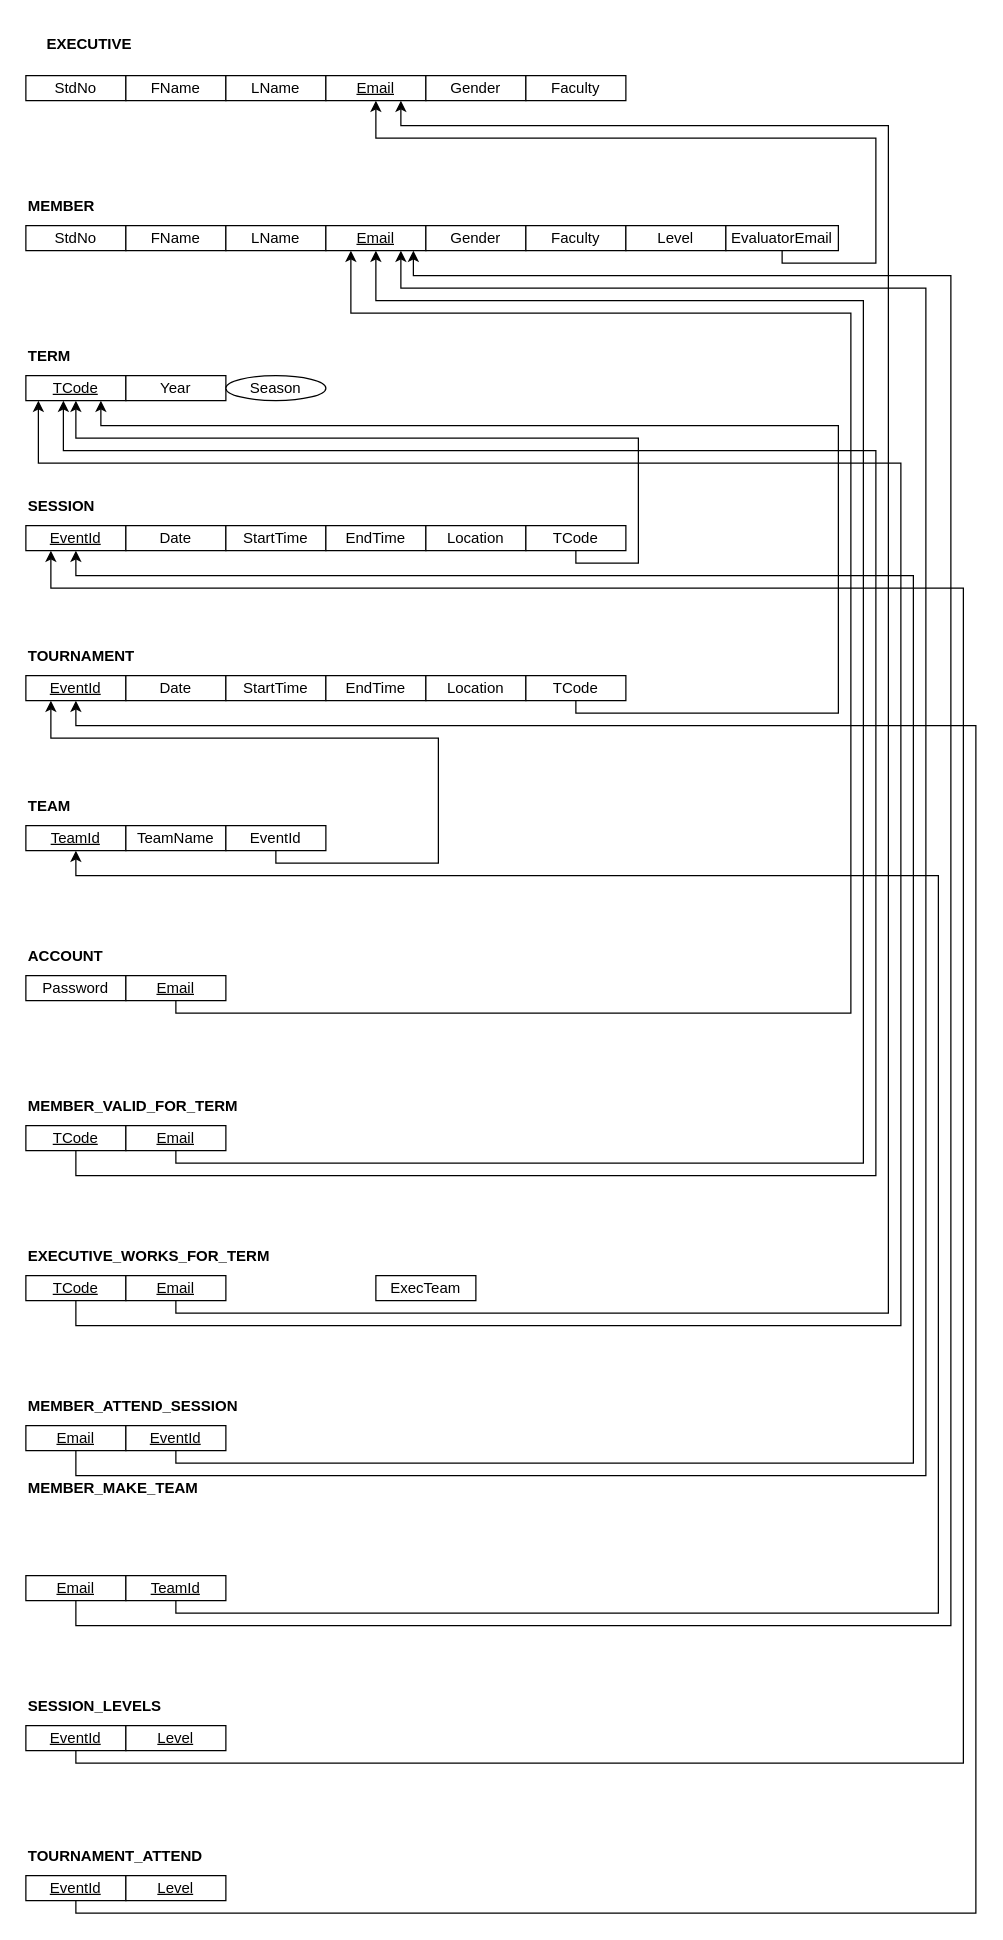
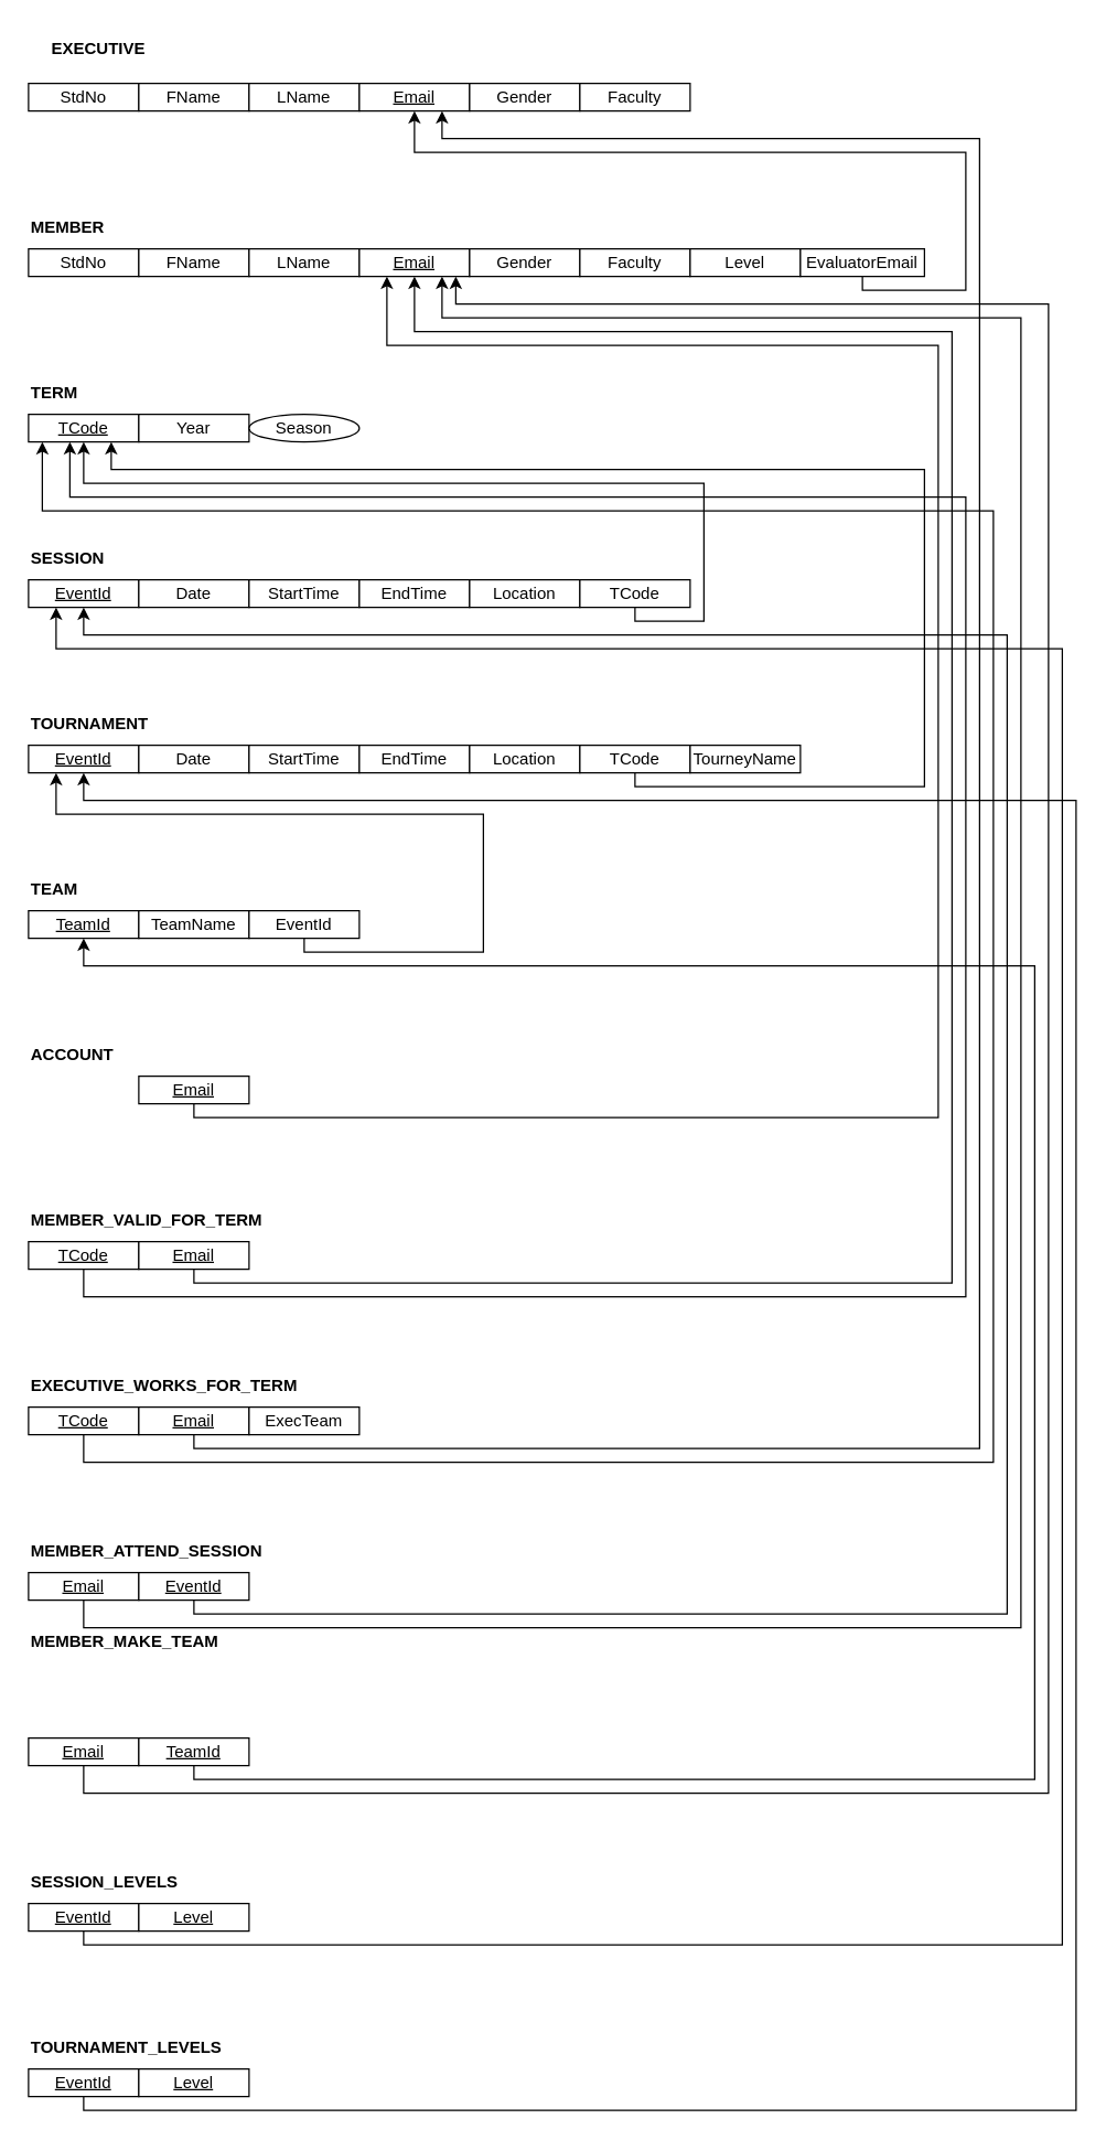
  <mxCell id="0" />
  <mxCell id="1" parent="0" />
  <mxCell id="2" value="&lt;b&gt;MEMBER&lt;/b&gt;" style="text;html=1;align=left;verticalAlign=middle;resizable=0;points=[];autosize=1;strokeColor=none;fillColor=none;" parent="1" vertex="1"><mxGeometry x="20" y="150" width="80" height="30" as="geometry" /></mxCell>
  <mxCell id="3" value="StdNo" style="whiteSpace=wrap;html=1;" parent="1" vertex="1"><mxGeometry x="20" y="180" width="80" height="20" as="geometry" /></mxCell>
  <mxCell id="4" value="&lt;b&gt;TERM&lt;/b&gt;" style="text;html=1;align=left;verticalAlign=middle;resizable=0;points=[];autosize=1;strokeColor=none;fillColor=none;" parent="1" vertex="1"><mxGeometry x="20" y="270" width="60" height="30" as="geometry" /></mxCell>
  <mxCell id="5" value="TCode" style="whiteSpace=wrap;html=1;fontStyle=4" parent="1" vertex="1"><mxGeometry x="20" y="300" width="80" height="20" as="geometry" /></mxCell>
  <mxCell id="6" value="&lt;b&gt;SESSION&lt;/b&gt;" style="text;html=1;align=left;verticalAlign=middle;resizable=0;points=[];autosize=1;strokeColor=none;fillColor=none;" parent="1" vertex="1"><mxGeometry x="20" y="390" width="80" height="30" as="geometry" /></mxCell>
  <mxCell id="7" value="EventId" style="whiteSpace=wrap;html=1;fontStyle=4" parent="1" vertex="1"><mxGeometry x="20" y="420" width="80" height="20" as="geometry" /></mxCell>
  <mxCell id="8" value="&lt;b&gt;TEAM&lt;/b&gt;" style="text;html=1;align=left;verticalAlign=middle;resizable=0;points=[];autosize=1;strokeColor=none;fillColor=none;" parent="1" vertex="1"><mxGeometry x="20" y="630" width="60" height="30" as="geometry" /></mxCell>
  <mxCell id="9" value="TeamId" style="whiteSpace=wrap;html=1;fontStyle=4" parent="1" vertex="1"><mxGeometry x="20" y="660" width="80" height="20" as="geometry" /></mxCell>
  <mxCell id="10" value="FName" style="whiteSpace=wrap;html=1;" parent="1" vertex="1"><mxGeometry x="100" y="180" width="80" height="20" as="geometry" /></mxCell>
  <mxCell id="11" value="LName" style="whiteSpace=wrap;html=1;" parent="1" vertex="1"><mxGeometry x="180" y="180" width="80" height="20" as="geometry" /></mxCell>
  <mxCell id="12" value="Email" style="whiteSpace=wrap;html=1;fontStyle=4" parent="1" vertex="1"><mxGeometry x="260" y="180" width="80" height="20" as="geometry" /></mxCell>
  <mxCell id="13" value="Gender" style="whiteSpace=wrap;html=1;" parent="1" vertex="1"><mxGeometry x="340" y="180" width="80" height="20" as="geometry" /></mxCell>
  <mxCell id="14" value="Faculty" style="whiteSpace=wrap;html=1;" parent="1" vertex="1"><mxGeometry x="420" y="180" width="80" height="20" as="geometry" /></mxCell>
  <mxCell id="15" value="Year" style="whiteSpace=wrap;html=1;" parent="1" vertex="1"><mxGeometry x="100" y="300" width="80" height="20" as="geometry" /></mxCell>
  <mxCell id="16" value="Season" style="ellipse;whiteSpace=wrap;html=1;" parent="1" vertex="1"><mxGeometry x="180" y="300" width="80" height="20" as="geometry" /></mxCell>
  <mxCell id="17" value="Date" style="whiteSpace=wrap;html=1;" parent="1" vertex="1"><mxGeometry x="100" y="420" width="80" height="20" as="geometry" /></mxCell>
  <mxCell id="18" value="StartTime" style="whiteSpace=wrap;html=1;" parent="1" vertex="1"><mxGeometry x="180" y="420" width="80" height="20" as="geometry" /></mxCell>
  <mxCell id="19" value="EndTime" style="whiteSpace=wrap;html=1;" parent="1" vertex="1"><mxGeometry x="260" y="420" width="80" height="20" as="geometry" /></mxCell>
  <mxCell id="20" value="Location" style="whiteSpace=wrap;html=1;" parent="1" vertex="1"><mxGeometry x="340" y="420" width="80" height="20" as="geometry" /></mxCell>
  <mxCell id="21" value="TeamName" style="whiteSpace=wrap;html=1;" parent="1" vertex="1"><mxGeometry x="100" y="660" width="80" height="20" as="geometry" /></mxCell>
  <mxCell id="22" value="&lt;b&gt;ACCOUNT&lt;/b&gt;" style="text;html=1;align=left;verticalAlign=middle;resizable=0;points=[];autosize=1;strokeColor=none;fillColor=none;" parent="1" vertex="1"><mxGeometry x="20" y="750" width="80" height="30" as="geometry" /></mxCell>
- <mxCell id="23" value="Password" style="whiteSpace=wrap;html=1;fontStyle=0" parent="1" vertex="1"><mxGeometry x="20" y="780" width="80" height="20" as="geometry" /></mxCell>
  <mxCell id="24" style="edgeStyle=orthogonalEdgeStyle;rounded=0;orthogonalLoop=1;jettySize=auto;html=1;entryX=0.25;entryY=1;entryDx=0;entryDy=0;" parent="1" source="25" target="12" edge="1"><mxGeometry relative="1" as="geometry"><Array as="points"><mxPoint x="140" y="810" /><mxPoint x="680" y="810" /><mxPoint x="680" y="250" /><mxPoint x="280" y="250" /></Array></mxGeometry></mxCell>
  <mxCell id="25" value="Email" style="whiteSpace=wrap;html=1;fontStyle=4" parent="1" vertex="1"><mxGeometry x="100" y="780" width="80" height="20" as="geometry" /></mxCell>
  <mxCell id="26" style="edgeStyle=orthogonalEdgeStyle;rounded=0;orthogonalLoop=1;jettySize=auto;html=1;entryX=0.5;entryY=1;entryDx=0;entryDy=0;" parent="1" source="27" target="5" edge="1"><mxGeometry relative="1" as="geometry"><Array as="points"><mxPoint x="460" y="450" /><mxPoint x="510" y="450" /><mxPoint x="510" y="350" /><mxPoint x="60" y="350" /></Array></mxGeometry></mxCell>
  <mxCell id="27" value="TCode" style="whiteSpace=wrap;html=1;fontStyle=0" parent="1" vertex="1"><mxGeometry x="420" y="420" width="80" height="20" as="geometry" /></mxCell>
  <mxCell id="28" style="edgeStyle=orthogonalEdgeStyle;rounded=0;orthogonalLoop=1;jettySize=auto;html=1;entryX=0.25;entryY=1;entryDx=0;entryDy=0;" parent="1" source="29" target="63" edge="1"><mxGeometry relative="1" as="geometry"><Array as="points"><mxPoint x="220" y="690" /><mxPoint x="350" y="690" /><mxPoint x="350" y="590" /><mxPoint x="40" y="590" /></Array></mxGeometry></mxCell>
  <mxCell id="29" value="EventId" style="whiteSpace=wrap;html=1;fontStyle=0" parent="1" vertex="1"><mxGeometry x="180" y="660" width="80" height="20" as="geometry" /></mxCell>
  <mxCell id="30" value="&lt;b&gt;MEMBER_VALID_FOR_TERM&lt;/b&gt;" style="text;html=1;align=left;verticalAlign=middle;resizable=0;points=[];autosize=1;strokeColor=none;fillColor=none;" parent="1" vertex="1"><mxGeometry x="20" y="870" width="190" height="30" as="geometry" /></mxCell>
  <mxCell id="31" style="edgeStyle=orthogonalEdgeStyle;rounded=0;orthogonalLoop=1;jettySize=auto;html=1;" parent="1" source="32" edge="1"><mxGeometry relative="1" as="geometry"><mxPoint x="50" y="320" as="targetPoint" /><Array as="points"><mxPoint x="60" y="940" /><mxPoint x="700" y="940" /><mxPoint x="700" y="360" /><mxPoint x="50" y="360" /><mxPoint x="50" y="320" /></Array></mxGeometry></mxCell>
  <mxCell id="32" value="TCode" style="whiteSpace=wrap;html=1;fontStyle=4" parent="1" vertex="1"><mxGeometry x="20" y="900" width="80" height="20" as="geometry" /></mxCell>
  <mxCell id="33" style="edgeStyle=orthogonalEdgeStyle;rounded=0;orthogonalLoop=1;jettySize=auto;html=1;entryX=0.5;entryY=1;entryDx=0;entryDy=0;" parent="1" source="34" target="12" edge="1"><mxGeometry relative="1" as="geometry"><Array as="points"><mxPoint x="140" y="930" /><mxPoint x="690" y="930" /><mxPoint x="690" y="240" /><mxPoint x="300" y="240" /></Array></mxGeometry></mxCell>
  <mxCell id="34" value="Email" style="whiteSpace=wrap;html=1;fontStyle=4" parent="1" vertex="1"><mxGeometry x="100" y="900" width="80" height="20" as="geometry" /></mxCell>
  <mxCell id="35" value="&lt;b&gt;EXECUTIVE_WORKS_FOR_TERM&lt;/b&gt;" style="text;html=1;align=left;verticalAlign=middle;resizable=0;points=[];autosize=1;strokeColor=none;fillColor=none;" parent="1" vertex="1"><mxGeometry x="20" y="990" width="220" height="30" as="geometry" /></mxCell>
  <mxCell id="36" style="edgeStyle=orthogonalEdgeStyle;rounded=0;orthogonalLoop=1;jettySize=auto;html=1;" parent="1" source="37" edge="1"><mxGeometry relative="1" as="geometry"><mxPoint x="30" y="320" as="targetPoint" /><Array as="points"><mxPoint x="60" y="1060" /><mxPoint x="720" y="1060" /><mxPoint x="720" y="370" /><mxPoint x="30" y="370" /><mxPoint x="30" y="320" /></Array></mxGeometry></mxCell>
  <mxCell id="37" value="TCode" style="whiteSpace=wrap;html=1;fontStyle=4" parent="1" vertex="1"><mxGeometry x="20" y="1020" width="80" height="20" as="geometry" /></mxCell>
  <mxCell id="38" style="edgeStyle=orthogonalEdgeStyle;rounded=0;orthogonalLoop=1;jettySize=auto;html=1;entryX=0.75;entryY=1;entryDx=0;entryDy=0;" parent="1" source="39" target="58" edge="1"><mxGeometry relative="1" as="geometry"><Array as="points"><mxPoint x="140" y="1050" /><mxPoint x="710" y="1050" /><mxPoint x="710" y="100" /><mxPoint x="320" y="100" /></Array></mxGeometry></mxCell>
  <mxCell id="39" value="Email" style="whiteSpace=wrap;html=1;fontStyle=4" parent="1" vertex="1"><mxGeometry x="100" y="1020" width="80" height="20" as="geometry" /></mxCell>
  <mxCell id="40" value="&lt;b&gt;MEMBER_ATTEND_SESSION&lt;/b&gt;" style="text;html=1;align=left;verticalAlign=middle;resizable=0;points=[];autosize=1;strokeColor=none;fillColor=none;" parent="1" vertex="1"><mxGeometry x="20" y="1110" width="190" height="30" as="geometry" /></mxCell>
  <mxCell id="41" style="edgeStyle=orthogonalEdgeStyle;rounded=0;orthogonalLoop=1;jettySize=auto;html=1;entryX=0.75;entryY=1;entryDx=0;entryDy=0;" parent="1" source="42" target="12" edge="1"><mxGeometry relative="1" as="geometry"><Array as="points"><mxPoint x="60" y="1180" /><mxPoint x="740" y="1180" /><mxPoint x="740" y="230" /><mxPoint x="320" y="230" /></Array></mxGeometry></mxCell>
  <mxCell id="42" value="Email" style="whiteSpace=wrap;html=1;fontStyle=4" parent="1" vertex="1"><mxGeometry x="20" y="1140" width="80" height="20" as="geometry" /></mxCell>
  <mxCell id="43" style="edgeStyle=orthogonalEdgeStyle;rounded=0;orthogonalLoop=1;jettySize=auto;html=1;entryX=0.5;entryY=1;entryDx=0;entryDy=0;" parent="1" source="44" target="7" edge="1"><mxGeometry relative="1" as="geometry"><Array as="points"><mxPoint x="140" y="1170" /><mxPoint x="730" y="1170" /><mxPoint x="730" y="460" /><mxPoint x="60" y="460" /></Array></mxGeometry></mxCell>
  <mxCell id="44" value="EventId" style="whiteSpace=wrap;html=1;fontStyle=4" parent="1" vertex="1"><mxGeometry x="100" y="1140" width="80" height="20" as="geometry" /></mxCell>
  <mxCell id="45" value="&lt;b&gt;MEMBER_MAKE_TEAM&lt;/b&gt;" style="text;html=1;align=left;verticalAlign=middle;resizable=0;points=[];autosize=1;strokeColor=none;fillColor=none;" parent="1" vertex="1"><mxGeometry x="20" y="1175" width="160" height="30" as="geometry" /></mxCell>
  <mxCell id="46" style="edgeStyle=orthogonalEdgeStyle;rounded=0;orthogonalLoop=1;jettySize=auto;html=1;" parent="1" source="47" edge="1"><mxGeometry relative="1" as="geometry"><mxPoint x="330" y="200" as="targetPoint" /><Array as="points"><mxPoint x="60" y="1300" /><mxPoint x="760" y="1300" /><mxPoint x="760" y="220" /><mxPoint x="330" y="220" /></Array></mxGeometry></mxCell>
  <mxCell id="47" value="Email" style="whiteSpace=wrap;html=1;fontStyle=4" parent="1" vertex="1"><mxGeometry x="20" y="1260" width="80" height="20" as="geometry" /></mxCell>
  <mxCell id="48" style="edgeStyle=orthogonalEdgeStyle;rounded=0;orthogonalLoop=1;jettySize=auto;html=1;entryX=0.5;entryY=1;entryDx=0;entryDy=0;" parent="1" source="49" target="9" edge="1"><mxGeometry relative="1" as="geometry"><Array as="points"><mxPoint x="140" y="1290" /><mxPoint x="750" y="1290" /><mxPoint x="750" y="700" /><mxPoint x="60" y="700" /></Array></mxGeometry></mxCell>
  <mxCell id="49" value="TeamId" style="whiteSpace=wrap;html=1;fontStyle=4" parent="1" vertex="1"><mxGeometry x="100" y="1260" width="80" height="20" as="geometry" /></mxCell>
  <mxCell id="50" value="&lt;b&gt;SESSION_LEVELS&lt;/b&gt;" style="text;html=1;align=left;verticalAlign=middle;resizable=0;points=[];autosize=1;strokeColor=none;fillColor=none;" parent="1" vertex="1"><mxGeometry x="20" y="1350" width="130" height="30" as="geometry" /></mxCell>
  <mxCell id="51" style="edgeStyle=orthogonalEdgeStyle;rounded=0;orthogonalLoop=1;jettySize=auto;html=1;" parent="1" source="52" edge="1"><mxGeometry relative="1" as="geometry"><mxPoint x="40" y="440" as="targetPoint" /><Array as="points"><mxPoint x="60" y="1410" /><mxPoint x="770" y="1410" /><mxPoint x="770" y="470" /><mxPoint x="40" y="470" /></Array></mxGeometry></mxCell>
  <mxCell id="52" value="EventId" style="whiteSpace=wrap;html=1;fontStyle=4" parent="1" vertex="1"><mxGeometry x="20" y="1380" width="80" height="20" as="geometry" /></mxCell>
  <mxCell id="53" value="Level" style="whiteSpace=wrap;html=1;fontStyle=4" parent="1" vertex="1"><mxGeometry x="100" y="1380" width="80" height="20" as="geometry" /></mxCell>
  <mxCell id="54" value="&lt;b&gt;EXECUTIVE&lt;/b&gt;" style="text;html=1;align=left;verticalAlign=middle;resizable=0;points=[];autosize=1;strokeColor=none;fillColor=none;" parent="1" vertex="1"><mxGeometry x="35" y="20" width="90" height="30" as="geometry" /></mxCell>
  <mxCell id="55" value="StdNo" style="whiteSpace=wrap;html=1;" parent="1" vertex="1"><mxGeometry x="20" y="60" width="80" height="20" as="geometry" /></mxCell>
  <mxCell id="56" value="FName" style="whiteSpace=wrap;html=1;" parent="1" vertex="1"><mxGeometry x="100" y="60" width="80" height="20" as="geometry" /></mxCell>
  <mxCell id="57" value="LName" style="whiteSpace=wrap;html=1;" parent="1" vertex="1"><mxGeometry x="180" y="60" width="80" height="20" as="geometry" /></mxCell>
  <mxCell id="58" value="Email" style="whiteSpace=wrap;html=1;fontStyle=4" parent="1" vertex="1"><mxGeometry x="260" y="60" width="80" height="20" as="geometry" /></mxCell>
  <mxCell id="59" value="Gender" style="whiteSpace=wrap;html=1;" parent="1" vertex="1"><mxGeometry x="340" y="60" width="80" height="20" as="geometry" /></mxCell>
  <mxCell id="60" value="Faculty" style="whiteSpace=wrap;html=1;" parent="1" vertex="1"><mxGeometry x="420" y="60" width="80" height="20" as="geometry" /></mxCell>
  <mxCell id="61" value="Level" style="whiteSpace=wrap;html=1;" parent="1" vertex="1"><mxGeometry x="500" y="180" width="80" height="20" as="geometry" /></mxCell>
  <mxCell id="62" value="&lt;b&gt;TOURNAMENT&lt;/b&gt;" style="text;html=1;align=left;verticalAlign=middle;resizable=0;points=[];autosize=1;strokeColor=none;fillColor=none;" parent="1" vertex="1"><mxGeometry x="20" y="510" width="110" height="30" as="geometry" /></mxCell>
  <mxCell id="63" value="EventId" style="whiteSpace=wrap;html=1;fontStyle=4" parent="1" vertex="1"><mxGeometry x="20" y="540" width="80" height="20" as="geometry" /></mxCell>
  <mxCell id="64" value="Date" style="whiteSpace=wrap;html=1;" parent="1" vertex="1"><mxGeometry x="100" y="540" width="80" height="20" as="geometry" /></mxCell>
  <mxCell id="65" value="StartTime" style="whiteSpace=wrap;html=1;" parent="1" vertex="1"><mxGeometry x="180" y="540" width="80" height="20" as="geometry" /></mxCell>
  <mxCell id="66" value="EndTime" style="whiteSpace=wrap;html=1;" parent="1" vertex="1"><mxGeometry x="260" y="540" width="80" height="20" as="geometry" /></mxCell>
  <mxCell id="67" value="Location" style="whiteSpace=wrap;html=1;" parent="1" vertex="1"><mxGeometry x="340" y="540" width="80" height="20" as="geometry" /></mxCell>
  <mxCell id="68" style="edgeStyle=orthogonalEdgeStyle;rounded=0;orthogonalLoop=1;jettySize=auto;html=1;entryX=0.75;entryY=1;entryDx=0;entryDy=0;" parent="1" source="69" target="5" edge="1"><mxGeometry relative="1" as="geometry"><Array as="points"><mxPoint x="460" y="570" /><mxPoint x="670" y="570" /><mxPoint x="670" y="340" /><mxPoint x="80" y="340" /></Array></mxGeometry></mxCell>
  <mxCell id="69" value="TCode" style="whiteSpace=wrap;html=1;fontStyle=0" parent="1" vertex="1"><mxGeometry x="420" y="540" width="80" height="20" as="geometry" /></mxCell>
- <mxCell id="71" value="&lt;b&gt;TOURNAMENT_ATTEND&lt;/b&gt;" style="text;html=1;align=left;verticalAlign=middle;resizable=0;points=[];autosize=1;strokeColor=none;fillColor=none;" parent="1" vertex="1"><mxGeometry x="20" y="1470" width="160" height="30" as="geometry" /></mxCell>
+ <mxCell id="70" value="TourneyName" style="whiteSpace=wrap;html=1;fontStyle=0" parent="1" vertex="1"><mxGeometry x="500" y="540" width="80" height="20" as="geometry" /></mxCell>
+ <mxCell id="71" value="&lt;b&gt;TOURNAMENT_LEVELS&lt;/b&gt;" style="text;html=1;align=left;verticalAlign=middle;resizable=0;points=[];autosize=1;strokeColor=none;fillColor=none;" parent="1" vertex="1"><mxGeometry x="20" y="1470" width="160" height="30" as="geometry" /></mxCell>
  <mxCell id="72" style="edgeStyle=orthogonalEdgeStyle;rounded=0;orthogonalLoop=1;jettySize=auto;html=1;" parent="1" source="73" edge="1"><mxGeometry relative="1" as="geometry"><mxPoint x="60" y="560" as="targetPoint" /><Array as="points"><mxPoint x="60" y="1530" /><mxPoint x="780" y="1530" /><mxPoint x="780" y="580" /><mxPoint x="60" y="580" /></Array></mxGeometry></mxCell>
  <mxCell id="73" value="EventId" style="whiteSpace=wrap;html=1;fontStyle=4" parent="1" vertex="1"><mxGeometry x="20" y="1500" width="80" height="20" as="geometry" /></mxCell>
  <mxCell id="74" value="Level" style="whiteSpace=wrap;html=1;fontStyle=4" parent="1" vertex="1"><mxGeometry x="100" y="1500" width="80" height="20" as="geometry" /></mxCell>
  <mxCell id="75" style="edgeStyle=orthogonalEdgeStyle;rounded=0;orthogonalLoop=1;jettySize=auto;html=1;entryX=0.5;entryY=1;entryDx=0;entryDy=0;" parent="1" source="76" target="58" edge="1"><mxGeometry relative="1" as="geometry"><Array as="points"><mxPoint x="625" y="210" /><mxPoint x="700" y="210" /><mxPoint x="700" y="110" /><mxPoint x="300" y="110" /></Array></mxGeometry></mxCell>
  <mxCell id="76" value="EvaluatorEmail" style="whiteSpace=wrap;html=1;" parent="1" vertex="1"><mxGeometry x="580" y="180" width="90" height="20" as="geometry" /></mxCell>
- <mxCell id="77" value="ExecTeam" style="whiteSpace=wrap;html=1;" parent="1" vertex="1"><mxGeometry x="300" y="1020" width="80" height="20" as="geometry" /></mxCell>
+ <mxCell id="77" value="ExecTeam" style="whiteSpace=wrap;html=1;" parent="1" vertex="1"><mxGeometry x="180" y="1020" width="80" height="20" as="geometry" /></mxCell>
